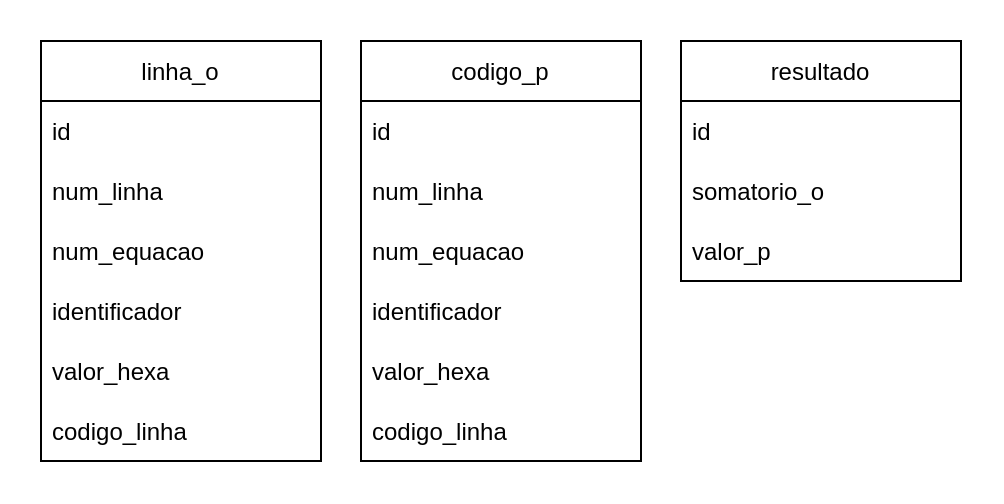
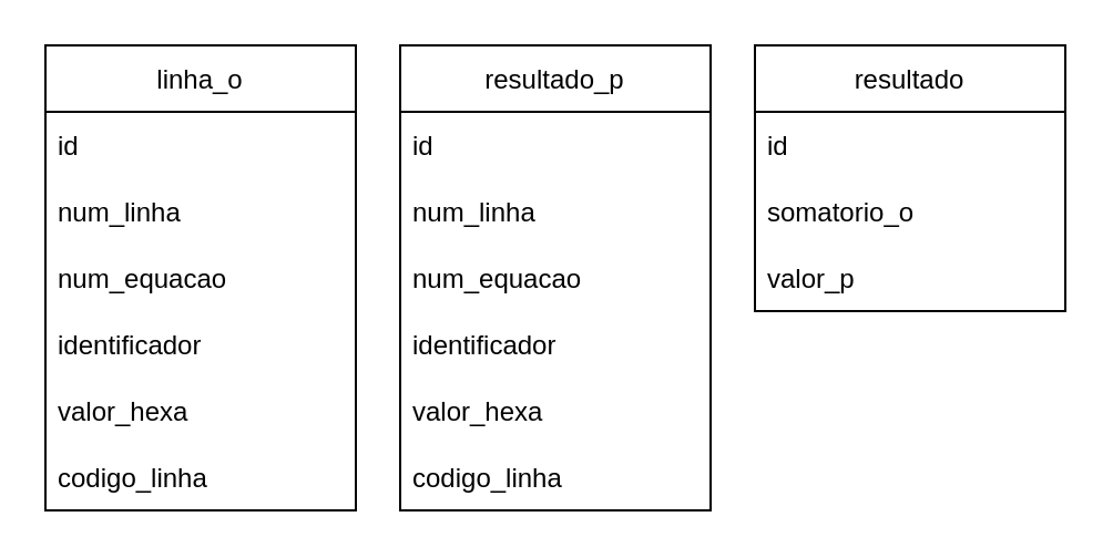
  <mxCell id="0" />
  <mxCell id="1" parent="0" />
  <mxCell id="2" value="linha_o" style="swimlane;fontStyle=0;childLayout=stackLayout;horizontal=1;startSize=30;horizontalStack=0;resizeParent=1;resizeParentMax=0;resizeLast=0;collapsible=1;marginBottom=0;" vertex="1" parent="1"><mxGeometry x="20" y="20" width="140" height="210" as="geometry" /></mxCell>
  <mxCell id="3" value="id" style="text;strokeColor=none;fillColor=none;align=left;verticalAlign=middle;spacingLeft=4;spacingRight=4;overflow=hidden;points=[[0,0.5],[1,0.5]];portConstraint=eastwest;rotatable=0;" vertex="1" parent="2"><mxGeometry y="30" width="140" height="30" as="geometry" /></mxCell>
  <mxCell id="4" value="num_linha" style="text;strokeColor=none;fillColor=none;align=left;verticalAlign=middle;spacingLeft=4;spacingRight=4;overflow=hidden;points=[[0,0.5],[1,0.5]];portConstraint=eastwest;rotatable=0;" vertex="1" parent="2"><mxGeometry y="60" width="140" height="30" as="geometry" /></mxCell>
  <mxCell id="5" value="num_equacao" style="text;strokeColor=none;fillColor=none;align=left;verticalAlign=middle;spacingLeft=4;spacingRight=4;overflow=hidden;points=[[0,0.5],[1,0.5]];portConstraint=eastwest;rotatable=0;" vertex="1" parent="2"><mxGeometry y="90" width="140" height="30" as="geometry" /></mxCell>
  <mxCell id="6" value="identificador" style="text;strokeColor=none;fillColor=none;align=left;verticalAlign=middle;spacingLeft=4;spacingRight=4;overflow=hidden;points=[[0,0.5],[1,0.5]];portConstraint=eastwest;rotatable=0;" vertex="1" parent="2"><mxGeometry y="120" width="140" height="30" as="geometry" /></mxCell>
  <mxCell id="7" value="valor_hexa" style="text;strokeColor=none;fillColor=none;align=left;verticalAlign=middle;spacingLeft=4;spacingRight=4;overflow=hidden;points=[[0,0.5],[1,0.5]];portConstraint=eastwest;rotatable=0;" vertex="1" parent="2"><mxGeometry y="150" width="140" height="30" as="geometry" /></mxCell>
  <mxCell id="8" value="codigo_linha" style="text;strokeColor=none;fillColor=none;align=left;verticalAlign=middle;spacingLeft=4;spacingRight=4;overflow=hidden;points=[[0,0.5],[1,0.5]];portConstraint=eastwest;rotatable=0;" vertex="1" parent="2"><mxGeometry y="180" width="140" height="30" as="geometry" /></mxCell>
- <mxCell id="9" value="codigo_p" style="swimlane;fontStyle=0;childLayout=stackLayout;horizontal=1;startSize=30;horizontalStack=0;resizeParent=1;resizeParentMax=0;resizeLast=0;collapsible=1;marginBottom=0;" vertex="1" parent="1"><mxGeometry x="180" y="20" width="140" height="210" as="geometry" /></mxCell>
+ <mxCell id="9" value="resultado_p" style="swimlane;fontStyle=0;childLayout=stackLayout;horizontal=1;startSize=30;horizontalStack=0;resizeParent=1;resizeParentMax=0;resizeLast=0;collapsible=1;marginBottom=0;" vertex="1" parent="1"><mxGeometry x="180" y="20" width="140" height="210" as="geometry" /></mxCell>
  <mxCell id="10" value="id" style="text;strokeColor=none;fillColor=none;align=left;verticalAlign=middle;spacingLeft=4;spacingRight=4;overflow=hidden;points=[[0,0.5],[1,0.5]];portConstraint=eastwest;rotatable=0;" vertex="1" parent="9"><mxGeometry y="30" width="140" height="30" as="geometry" /></mxCell>
  <mxCell id="11" value="num_linha" style="text;strokeColor=none;fillColor=none;align=left;verticalAlign=middle;spacingLeft=4;spacingRight=4;overflow=hidden;points=[[0,0.5],[1,0.5]];portConstraint=eastwest;rotatable=0;" vertex="1" parent="9"><mxGeometry y="60" width="140" height="30" as="geometry" /></mxCell>
  <mxCell id="12" value="num_equacao" style="text;strokeColor=none;fillColor=none;align=left;verticalAlign=middle;spacingLeft=4;spacingRight=4;overflow=hidden;points=[[0,0.5],[1,0.5]];portConstraint=eastwest;rotatable=0;" vertex="1" parent="9"><mxGeometry y="90" width="140" height="30" as="geometry" /></mxCell>
  <mxCell id="13" value="identificador" style="text;strokeColor=none;fillColor=none;align=left;verticalAlign=middle;spacingLeft=4;spacingRight=4;overflow=hidden;points=[[0,0.5],[1,0.5]];portConstraint=eastwest;rotatable=0;" vertex="1" parent="9"><mxGeometry y="120" width="140" height="30" as="geometry" /></mxCell>
  <mxCell id="14" value="valor_hexa" style="text;strokeColor=none;fillColor=none;align=left;verticalAlign=middle;spacingLeft=4;spacingRight=4;overflow=hidden;points=[[0,0.5],[1,0.5]];portConstraint=eastwest;rotatable=0;" vertex="1" parent="9"><mxGeometry y="150" width="140" height="30" as="geometry" /></mxCell>
  <mxCell id="15" value="codigo_linha" style="text;strokeColor=none;fillColor=none;align=left;verticalAlign=middle;spacingLeft=4;spacingRight=4;overflow=hidden;points=[[0,0.5],[1,0.5]];portConstraint=eastwest;rotatable=0;" vertex="1" parent="9"><mxGeometry y="180" width="140" height="30" as="geometry" /></mxCell>
  <mxCell id="16" value="resultado" style="swimlane;fontStyle=0;childLayout=stackLayout;horizontal=1;startSize=30;horizontalStack=0;resizeParent=1;resizeParentMax=0;resizeLast=0;collapsible=1;marginBottom=0;" vertex="1" parent="1"><mxGeometry x="340" y="20" width="140" height="120" as="geometry" /></mxCell>
  <mxCell id="17" value="id" style="text;strokeColor=none;fillColor=none;align=left;verticalAlign=middle;spacingLeft=4;spacingRight=4;overflow=hidden;points=[[0,0.5],[1,0.5]];portConstraint=eastwest;rotatable=0;" vertex="1" parent="16"><mxGeometry y="30" width="140" height="30" as="geometry" /></mxCell>
  <mxCell id="18" value="somatorio_o" style="text;strokeColor=none;fillColor=none;align=left;verticalAlign=middle;spacingLeft=4;spacingRight=4;overflow=hidden;points=[[0,0.5],[1,0.5]];portConstraint=eastwest;rotatable=0;" vertex="1" parent="16"><mxGeometry y="60" width="140" height="30" as="geometry" /></mxCell>
  <mxCell id="19" value="valor_p" style="text;strokeColor=none;fillColor=none;align=left;verticalAlign=middle;spacingLeft=4;spacingRight=4;overflow=hidden;points=[[0,0.5],[1,0.5]];portConstraint=eastwest;rotatable=0;" vertex="1" parent="16"><mxGeometry y="90" width="140" height="30" as="geometry" /></mxCell>
